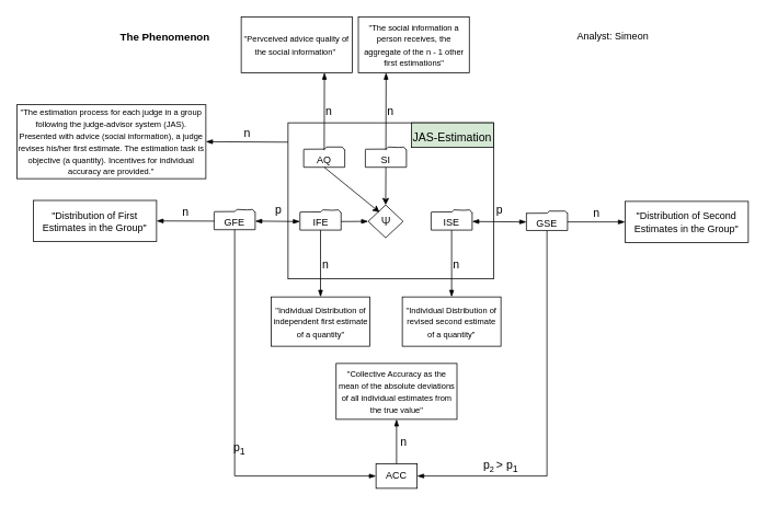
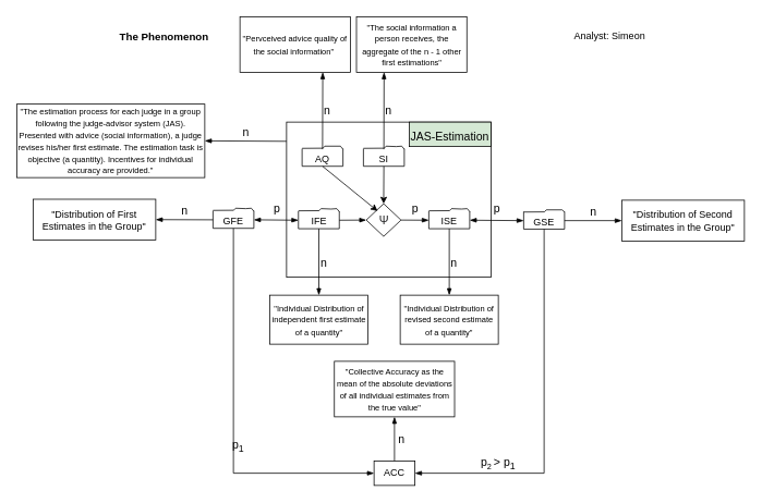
  <mxCell id="0" />
  <mxCell id="1" parent="0" />
  <mxCell id="2" value="" style="group" parent="1" connectable="0" vertex="1"><mxGeometry x="320" y="149" width="320" height="200" as="geometry" /></mxCell>
  <mxCell id="3" value="" style="rounded=0;whiteSpace=wrap;html=1;fillColor=none;" parent="2" vertex="1"><mxGeometry x="30" width="250" height="190" as="geometry" /></mxCell>
  <mxCell id="4" value="&lt;font style=&quot;font-size: 14px;&quot;&gt;JAS-Estimation&lt;/font&gt;" style="rounded=0;whiteSpace=wrap;html=1;fontSize=20;fillColor=#d5e8d4;" parent="2" vertex="1"><mxGeometry x="180" width="100" height="30" as="geometry" /></mxCell>
  <mxCell id="5" value="" style="endArrow=classic;html=1;rounded=0;entryX=0.5;entryY=0;entryDx=0;entryDy=0;exitX=0.5;exitY=1;exitDx=0;exitDy=0;" parent="2" source="14" target="17" edge="1"><mxGeometry width="50" height="50" relative="1" as="geometry"><mxPoint x="150" y="60" as="sourcePoint" /><mxPoint x="150.0" y="100" as="targetPoint" /></mxGeometry></mxCell>
  <mxCell id="6" value="" style="group;fillColor=default;fontSize=20;" parent="2" connectable="0" vertex="1"><mxGeometry x="44.5" y="104.5" width="50" height="25" as="geometry" /></mxCell>
  <mxCell id="7" value="" style="endArrow=none;html=1;rounded=0;entryX=1;entryY=0;entryDx=0;entryDy=0;" parent="6" target="8" edge="1"><mxGeometry width="50" height="50" relative="1" as="geometry"><mxPoint y="4.167" as="sourcePoint" /><mxPoint x="50" y="4.167" as="targetPoint" /><Array as="points"><mxPoint x="25.385" y="4" /><mxPoint x="27.692" y="1.5" /><mxPoint x="40" y="2" /><mxPoint x="46.923" y="1.5" /></Array></mxGeometry></mxCell>
  <mxCell id="8" value="&lt;font style=&quot;font-size: 12px;&quot;&gt;IFE&lt;/font&gt;" style="shape=partialRectangle;whiteSpace=wrap;html=1;bottom=1;right=1;left=1;top=0;fillColor=none;routingCenterX=-0.5;fontSize=18;" parent="6" vertex="1"><mxGeometry y="5.278" width="50" height="20.833" as="geometry" /></mxCell>
  <mxCell id="9" value="" style="group;fillColor=default;fontSize=20;" parent="2" connectable="0" vertex="1"><mxGeometry x="204" y="104.5" width="50" height="25" as="geometry" /></mxCell>
  <mxCell id="10" value="" style="endArrow=none;html=1;rounded=0;entryX=1;entryY=0;entryDx=0;entryDy=0;" parent="9" target="11" edge="1"><mxGeometry width="50" height="50" relative="1" as="geometry"><mxPoint y="4.167" as="sourcePoint" /><mxPoint x="50" y="4.167" as="targetPoint" /><Array as="points"><mxPoint x="25.385" y="4" /><mxPoint x="27.692" y="1.5" /><mxPoint x="40" y="2" /><mxPoint x="46.923" y="1.5" /></Array></mxGeometry></mxCell>
  <mxCell id="11" value="&lt;font style=&quot;font-size: 12px;&quot;&gt;ISE&lt;/font&gt;" style="shape=partialRectangle;whiteSpace=wrap;html=1;bottom=1;right=1;left=1;top=0;fillColor=none;routingCenterX=-0.5;fontSize=18;" parent="9" vertex="1"><mxGeometry y="5.278" width="50" height="20.833" as="geometry" /></mxCell>
  <mxCell id="12" value="" style="group;fillColor=default;fontSize=20;" parent="2" connectable="0" vertex="1"><mxGeometry x="124" y="28" width="50" height="25" as="geometry" /></mxCell>
  <mxCell id="13" value="" style="endArrow=none;html=1;rounded=0;entryX=1;entryY=0;entryDx=0;entryDy=0;" parent="12" target="14" edge="1"><mxGeometry width="50" height="50" relative="1" as="geometry"><mxPoint y="4.167" as="sourcePoint" /><mxPoint x="50" y="4.167" as="targetPoint" /><Array as="points"><mxPoint x="25.385" y="4" /><mxPoint x="27.692" y="1.5" /><mxPoint x="40" y="2" /><mxPoint x="46.923" y="1.5" /></Array></mxGeometry></mxCell>
  <mxCell id="14" value="&lt;font style=&quot;font-size: 12px;&quot;&gt;SI&lt;/font&gt;" style="shape=partialRectangle;whiteSpace=wrap;html=1;bottom=1;right=1;left=1;top=0;fillColor=none;routingCenterX=-0.5;fontSize=18;" parent="12" vertex="1"><mxGeometry y="5.278" width="50" height="20.833" as="geometry" /></mxCell>
  <mxCell id="15" value="" style="endArrow=blockThin;html=1;rounded=0;labelPosition=center;verticalLabelPosition=top;align=center;verticalAlign=bottom;spacingBottom=3;strokeWidth=1;endFill=1;exitX=1;exitY=0.5;exitDx=0;exitDy=0;labelBackgroundColor=none;entryX=0;entryY=0.5;entryDx=0;entryDy=0;" parent="2" source="8" target="17" edge="1"><mxGeometry width="50" height="50" relative="1" as="geometry"><mxPoint x="94.5" y="119.66" as="sourcePoint" /><mxPoint x="130" y="120" as="targetPoint" /></mxGeometry></mxCell>
+ <mxCell id="16" value="&lt;font style=&quot;font-size: 14px;&quot;&gt;p&lt;/font&gt;" style="endArrow=blockThin;html=1;rounded=0;labelPosition=center;verticalLabelPosition=top;align=center;verticalAlign=bottom;spacingBottom=3;strokeWidth=1;endFill=1;exitX=1;exitY=0.5;exitDx=0;exitDy=0;labelBackgroundColor=none;entryX=0;entryY=0.5;entryDx=0;entryDy=0;" parent="2" source="17" target="11" edge="1"><mxGeometry width="50" height="50" relative="1" as="geometry"><mxPoint x="170.0" y="120" as="sourcePoint" /><mxPoint x="200" y="120" as="targetPoint" /></mxGeometry></mxCell>
  <mxCell id="17" value="&lt;span style=&quot;color: rgb(32, 33, 34); font-family: sans-serif; font-size: 14px; text-align: left; background-color: rgb(255, 255, 255);&quot;&gt;Ψ&lt;/span&gt;" style="rhombus;whiteSpace=wrap;html=1;strokeColor=default;fillColor=default;fontColor=default;fontSize=15;" parent="2" vertex="1"><mxGeometry x="127.5" y="100" width="42.5" height="40" as="geometry" /></mxCell>
  <mxCell id="18" value="" style="group;fillColor=default;fontSize=20;" parent="2" connectable="0" vertex="1"><mxGeometry x="49" y="28" width="50" height="25" as="geometry" /></mxCell>
  <mxCell id="19" value="" style="endArrow=none;html=1;rounded=0;entryX=1;entryY=0;entryDx=0;entryDy=0;" parent="18" target="20" edge="1"><mxGeometry width="50" height="50" relative="1" as="geometry"><mxPoint y="4.167" as="sourcePoint" /><mxPoint x="50" y="4.167" as="targetPoint" /><Array as="points"><mxPoint x="25.385" y="4" /><mxPoint x="27.692" y="1.5" /><mxPoint x="46.923" y="1.5" /></Array></mxGeometry></mxCell>
  <mxCell id="20" value="&lt;font style=&quot;font-size: 12px;&quot;&gt;AQ&lt;/font&gt;" style="shape=partialRectangle;whiteSpace=wrap;html=1;bottom=1;right=1;left=1;top=0;fillColor=none;routingCenterX=-0.5;fontSize=18;" parent="18" vertex="1"><mxGeometry y="5.278" width="50" height="20.833" as="geometry" /></mxCell>
  <mxCell id="21" value="" style="endArrow=classic;html=1;rounded=0;entryX=0.325;entryY=0.224;entryDx=0;entryDy=0;exitX=0.5;exitY=1;exitDx=0;exitDy=0;entryPerimeter=0;" parent="2" source="20" target="17" edge="1"><mxGeometry width="50" height="50" relative="1" as="geometry"><mxPoint x="127.5" y="58.5" as="sourcePoint" /><mxPoint x="127.5" y="104.5" as="targetPoint" /></mxGeometry></mxCell>
  <mxCell id="22" value="&lt;font style=&quot;font-size: 10px;&quot;&gt;&quot;Individual Distribution of independent first estimate of a quantity&quot;&lt;/font&gt;" style="rounded=0;whiteSpace=wrap;html=1;fillColor=#FFFFFF;" parent="1" vertex="1"><mxGeometry x="329.5" y="361" width="120" height="60" as="geometry" /></mxCell>
  <mxCell id="23" value="&lt;font style=&quot;font-size: 10px;&quot;&gt;&quot;Individual Distribution of revised second estimate of a quantity&quot;&lt;/font&gt;" style="rounded=0;whiteSpace=wrap;html=1;fillColor=#FFFFFF;" parent="1" vertex="1"><mxGeometry x="489" y="361" width="120" height="60" as="geometry" /></mxCell>
  <mxCell id="24" value="&lt;font style=&quot;font-size: 14px;&quot;&gt;n&lt;/font&gt;" style="endArrow=blockThin;html=1;rounded=0;labelPosition=right;verticalLabelPosition=middle;align=left;verticalAlign=middle;strokeWidth=1;endFill=1;entryX=0.5;entryY=0;entryDx=0;entryDy=0;labelBackgroundColor=none;" parent="1" source="11" target="23" edge="1"><mxGeometry width="50" height="50" relative="1" as="geometry"><mxPoint x="550" y="289" as="sourcePoint" /><mxPoint x="549.71" y="359" as="targetPoint" /></mxGeometry></mxCell>
  <mxCell id="25" value="&lt;font style=&quot;font-size: 14px;&quot;&gt;n&lt;/font&gt;" style="endArrow=blockThin;html=1;rounded=0;labelPosition=center;verticalLabelPosition=top;align=center;verticalAlign=bottom;strokeWidth=1;endFill=1;exitX=0;exitY=0.124;exitDx=0;exitDy=0;exitPerimeter=0;entryX=1;entryY=0.5;entryDx=0;entryDy=0;" parent="1" source="3" target="26" edge="1"><mxGeometry width="50" height="50" relative="1" as="geometry"><mxPoint x="350" y="169" as="sourcePoint" /><mxPoint x="250" y="169" as="targetPoint" /></mxGeometry></mxCell>
  <mxCell id="26" value="&lt;font style=&quot;font-size: 10px;&quot;&gt;&quot;The estimation process for each judge in a group following the judge-advisor system (JAS). Presented with advice (social information), a judge revises his/her first estimate. The estimation task is objective (a quantity). Incentives for individual accuracy are provided.&quot;&lt;/font&gt;" style="rounded=0;whiteSpace=wrap;html=1;fillColor=#FFFFFF;" parent="1" vertex="1"><mxGeometry x="20" y="127" width="230" height="90" as="geometry" /></mxCell>
  <mxCell id="27" value="" style="group;fillColor=default;fontSize=20;" parent="1" connectable="0" vertex="1"><mxGeometry x="640" y="255" width="50" height="25" as="geometry" /></mxCell>
  <mxCell id="28" value="" style="endArrow=none;html=1;rounded=0;entryX=1;entryY=0;entryDx=0;entryDy=0;" parent="27" target="29" edge="1"><mxGeometry width="50" height="50" relative="1" as="geometry"><mxPoint y="4.167" as="sourcePoint" /><mxPoint x="50" y="4.167" as="targetPoint" /><Array as="points"><mxPoint x="25.385" y="4" /><mxPoint x="27.692" y="1.5" /><mxPoint x="46.923" y="1.5" /></Array></mxGeometry></mxCell>
  <mxCell id="29" value="&lt;font style=&quot;font-size: 12px;&quot;&gt;GSE&lt;/font&gt;" style="shape=partialRectangle;whiteSpace=wrap;html=1;bottom=1;right=1;left=1;top=0;fillColor=none;routingCenterX=-0.5;fontSize=18;" parent="27" vertex="1"><mxGeometry y="4.278" width="50" height="20.833" as="geometry" /></mxCell>
  <mxCell id="30" value="&lt;font style=&quot;font-size: 14px;&quot;&gt;p&lt;/font&gt;" style="endArrow=blockThin;html=1;rounded=0;labelPosition=center;verticalLabelPosition=top;align=center;verticalAlign=bottom;spacingBottom=3;strokeWidth=1;endFill=1;entryX=0;entryY=0.5;entryDx=0;entryDy=0;exitX=1;exitY=0.5;exitDx=0;exitDy=0;labelBackgroundColor=none;startArrow=blockThin;startFill=1;" parent="1" source="11" target="29" edge="1"><mxGeometry width="50" height="50" relative="1" as="geometry"><mxPoint x="580" y="275" as="sourcePoint" /><mxPoint x="581" y="304.83" as="targetPoint" /></mxGeometry></mxCell>
  <mxCell id="31" value="" style="group;fillColor=default;fontSize=20;" parent="1" connectable="0" vertex="1"><mxGeometry x="260" y="253" width="50" height="25" as="geometry" /></mxCell>
  <mxCell id="32" value="" style="endArrow=none;html=1;rounded=0;entryX=1;entryY=0;entryDx=0;entryDy=0;" parent="31" target="33" edge="1"><mxGeometry width="50" height="50" relative="1" as="geometry"><mxPoint y="4.167" as="sourcePoint" /><mxPoint x="50" y="4.167" as="targetPoint" /><Array as="points"><mxPoint x="25.385" y="4" /><mxPoint x="27.692" y="1.5" /><mxPoint x="40" y="2" /><mxPoint x="46.923" y="1.5" /></Array></mxGeometry></mxCell>
  <mxCell id="33" value="&lt;font style=&quot;font-size: 12px;&quot;&gt;GFE&lt;/font&gt;" style="shape=partialRectangle;whiteSpace=wrap;html=1;bottom=1;right=1;left=1;top=0;fillColor=none;routingCenterX=-0.5;fontSize=18;" parent="31" vertex="1"><mxGeometry y="5.278" width="50" height="20.833" as="geometry" /></mxCell>
  <mxCell id="34" value="&lt;font style=&quot;font-size: 14px;&quot;&gt;p&lt;/font&gt;" style="endArrow=blockThin;html=1;rounded=0;labelPosition=center;verticalLabelPosition=top;align=center;verticalAlign=bottom;spacingBottom=3;strokeWidth=1;endFill=1;entryX=1;entryY=0.5;entryDx=0;entryDy=0;exitX=0;exitY=0.5;exitDx=0;exitDy=0;labelBackgroundColor=none;startArrow=blockThin;startFill=1;" parent="1" source="8" target="33" edge="1"><mxGeometry width="50" height="50" relative="1" as="geometry"><mxPoint x="362" y="265" as="sourcePoint" /><mxPoint x="520" y="267" as="targetPoint" /></mxGeometry></mxCell>
  <mxCell id="35" value="&lt;font style=&quot;font-size: 14px;&quot;&gt;n&lt;/font&gt;" style="endArrow=blockThin;html=1;rounded=0;labelPosition=right;verticalLabelPosition=middle;align=left;verticalAlign=middle;strokeWidth=1;endFill=1;exitX=0.5;exitY=1;exitDx=0;exitDy=0;entryX=0.5;entryY=0;entryDx=0;entryDy=0;labelBackgroundColor=none;" parent="1" source="8" target="22" edge="1"><mxGeometry width="50" height="50" relative="1" as="geometry"><mxPoint x="390" y="289" as="sourcePoint" /><mxPoint x="390" y="359" as="targetPoint" /></mxGeometry></mxCell>
  <mxCell id="36" value="&lt;font style=&quot;font-size: 14px;&quot;&gt;n&lt;/font&gt;" style="endArrow=blockThin;html=1;rounded=0;labelPosition=right;verticalLabelPosition=middle;align=left;verticalAlign=middle;strokeWidth=1;endFill=1;exitX=0.5;exitY=0;exitDx=0;exitDy=0;entryX=0.25;entryY=1;entryDx=0;entryDy=0;" parent="1" source="14" target="50" edge="1"><mxGeometry width="50" height="50" relative="1" as="geometry"><mxPoint x="470" y="169" as="sourcePoint" /><mxPoint x="469" y="89" as="targetPoint" /></mxGeometry></mxCell>
  <mxCell id="37" value="&lt;b&gt;&lt;font style=&quot;font-size: 13px;&quot;&gt;The Phenomenon&lt;/font&gt;&lt;/b&gt;" style="text;html=1;align=center;verticalAlign=middle;resizable=0;points=[];autosize=1;strokeColor=none;fillColor=none;" parent="1" vertex="1"><mxGeometry x="135" y="29" width="130" height="30" as="geometry" /></mxCell>
  <mxCell id="38" value="Analyst: Simeon" style="text;html=1;align=center;verticalAlign=middle;resizable=0;points=[];autosize=1;strokeColor=none;fillColor=none;" parent="1" vertex="1"><mxGeometry x="692" y="31" width="105" height="26" as="geometry" /></mxCell>
  <mxCell id="39" value="&quot;Distribution of First Estimates in the Group&quot;" style="rounded=0;whiteSpace=wrap;html=1;fillColor=#FFFFFF;" parent="1" vertex="1"><mxGeometry x="40" y="243.5" width="150" height="50" as="geometry" /></mxCell>
  <mxCell id="40" value="&quot;Distribution of Second Estimates in the Group&quot;" style="rounded=0;whiteSpace=wrap;html=1;fillColor=#FFFFFF;" parent="1" vertex="1"><mxGeometry x="760" y="244.69" width="150" height="50" as="geometry" /></mxCell>
  <mxCell id="41" value="&lt;font style=&quot;font-size: 14px;&quot;&gt;n&lt;/font&gt;" style="endArrow=blockThin;html=1;rounded=0;labelPosition=center;verticalLabelPosition=top;align=center;verticalAlign=bottom;strokeWidth=1;endFill=1;entryX=0;entryY=0.5;entryDx=0;entryDy=0;exitX=1;exitY=0.5;exitDx=0;exitDy=0;" parent="1" source="29" target="40" edge="1"><mxGeometry width="50" height="50" relative="1" as="geometry"><mxPoint x="730" y="279" as="sourcePoint" /><mxPoint x="910" y="339" as="targetPoint" /></mxGeometry></mxCell>
  <mxCell id="42" value="&lt;font style=&quot;font-size: 14px;&quot;&gt;n&lt;/font&gt;" style="endArrow=blockThin;html=1;rounded=0;labelPosition=center;verticalLabelPosition=top;align=center;verticalAlign=bottom;strokeWidth=1;endFill=1;exitX=0;exitY=0.5;exitDx=0;exitDy=0;entryX=1;entryY=0.5;entryDx=0;entryDy=0;" parent="1" source="33" target="39" edge="1"><mxGeometry width="50" height="50" relative="1" as="geometry"><mxPoint x="90" y="339" as="sourcePoint" /><mxPoint x="250" y="339" as="targetPoint" /></mxGeometry></mxCell>
  <mxCell id="43" value="ACC" style="rounded=0;whiteSpace=wrap;html=1;" parent="1" vertex="1"><mxGeometry x="457" y="564" width="50" height="30" as="geometry" /></mxCell>
  <mxCell id="44" style="edgeStyle=orthogonalEdgeStyle;rounded=0;orthogonalLoop=1;jettySize=auto;html=1;exitX=0.5;exitY=1;exitDx=0;exitDy=0;entryX=0;entryY=0.5;entryDx=0;entryDy=0;endArrow=blockThin;endFill=1;" parent="1" source="33" target="43" edge="1"><mxGeometry relative="1" as="geometry" /></mxCell>
  <mxCell id="45" style="edgeStyle=orthogonalEdgeStyle;rounded=0;orthogonalLoop=1;jettySize=auto;html=1;exitX=0.5;exitY=1;exitDx=0;exitDy=0;entryX=1;entryY=0.5;entryDx=0;entryDy=0;endArrow=blockThin;endFill=1;" parent="1" source="29" target="43" edge="1"><mxGeometry relative="1" as="geometry" /></mxCell>
  <mxCell id="46" value="p&lt;sub&gt;1&lt;/sub&gt;" style="text;html=1;align=center;verticalAlign=middle;whiteSpace=wrap;rounded=0;fontSize=14;" parent="1" vertex="1"><mxGeometry x="261" y="530" width="60" height="30" as="geometry" /></mxCell>
  <mxCell id="47" value="p&lt;span style=&quot;font-size: 11.667px;&quot;&gt;&lt;sub&gt;2&amp;nbsp;&lt;/sub&gt;&lt;/span&gt;&amp;gt; p&lt;sub&gt;1&lt;/sub&gt;" style="text;html=1;align=center;verticalAlign=middle;whiteSpace=wrap;rounded=0;fontSize=14;" parent="1" vertex="1"><mxGeometry x="579" y="552" width="60" height="30" as="geometry" /></mxCell>
  <mxCell id="48" value="&lt;span style=&quot;font-size: 10px;&quot;&gt;&quot;Collective Accuracy as the mean of the absolute deviations of all individual estimates from the true value&quot;&lt;/span&gt;" style="rounded=0;whiteSpace=wrap;html=1;fillColor=#FFFFFF;" parent="1" vertex="1"><mxGeometry x="408.5" y="442" width="147" height="68" as="geometry" /></mxCell>
  <mxCell id="49" value="&lt;font style=&quot;font-size: 14px;&quot;&gt;n&lt;/font&gt;" style="endArrow=blockThin;html=1;rounded=0;labelPosition=right;verticalLabelPosition=middle;align=left;verticalAlign=middle;strokeWidth=1;endFill=1;exitX=0.5;exitY=0;exitDx=0;exitDy=0;entryX=0.5;entryY=1;entryDx=0;entryDy=0;spacingLeft=3;" parent="1" source="43" target="48" edge="1"><mxGeometry width="50" height="50" relative="1" as="geometry"><mxPoint x="578" y="520" as="sourcePoint" /><mxPoint x="738" y="520" as="targetPoint" /></mxGeometry></mxCell>
  <mxCell id="50" value="&lt;font style=&quot;font-size: 10px;&quot;&gt;&quot;The social information a person receives, the aggregate of the n - 1 other first estimations&quot;&lt;/font&gt;" style="rounded=0;whiteSpace=wrap;html=1;fillColor=#FFFFFF;" parent="1" vertex="1"><mxGeometry x="435.5" y="20" width="135" height="68" as="geometry" /></mxCell>
  <mxCell id="51" value="&lt;font style=&quot;font-size: 14px;&quot;&gt;n&lt;/font&gt;" style="endArrow=blockThin;html=1;rounded=0;labelPosition=right;verticalLabelPosition=middle;align=left;verticalAlign=middle;strokeWidth=1;endFill=1;exitX=0.5;exitY=0;exitDx=0;exitDy=0;entryX=0.75;entryY=1;entryDx=0;entryDy=0;" parent="1" source="20" target="52" edge="1"><mxGeometry width="50" height="50" relative="1" as="geometry"><mxPoint x="479" y="192" as="sourcePoint" /><mxPoint x="395" y="99" as="targetPoint" /></mxGeometry></mxCell>
  <mxCell id="52" value="&lt;span style=&quot;font-size: 10px;&quot;&gt;&quot;Pervceived advice quality of the social information&quot;&amp;nbsp;&lt;/span&gt;" style="rounded=0;whiteSpace=wrap;html=1;fillColor=#FFFFFF;" parent="1" vertex="1"><mxGeometry x="293" y="20" width="135" height="68" as="geometry" /></mxCell>
